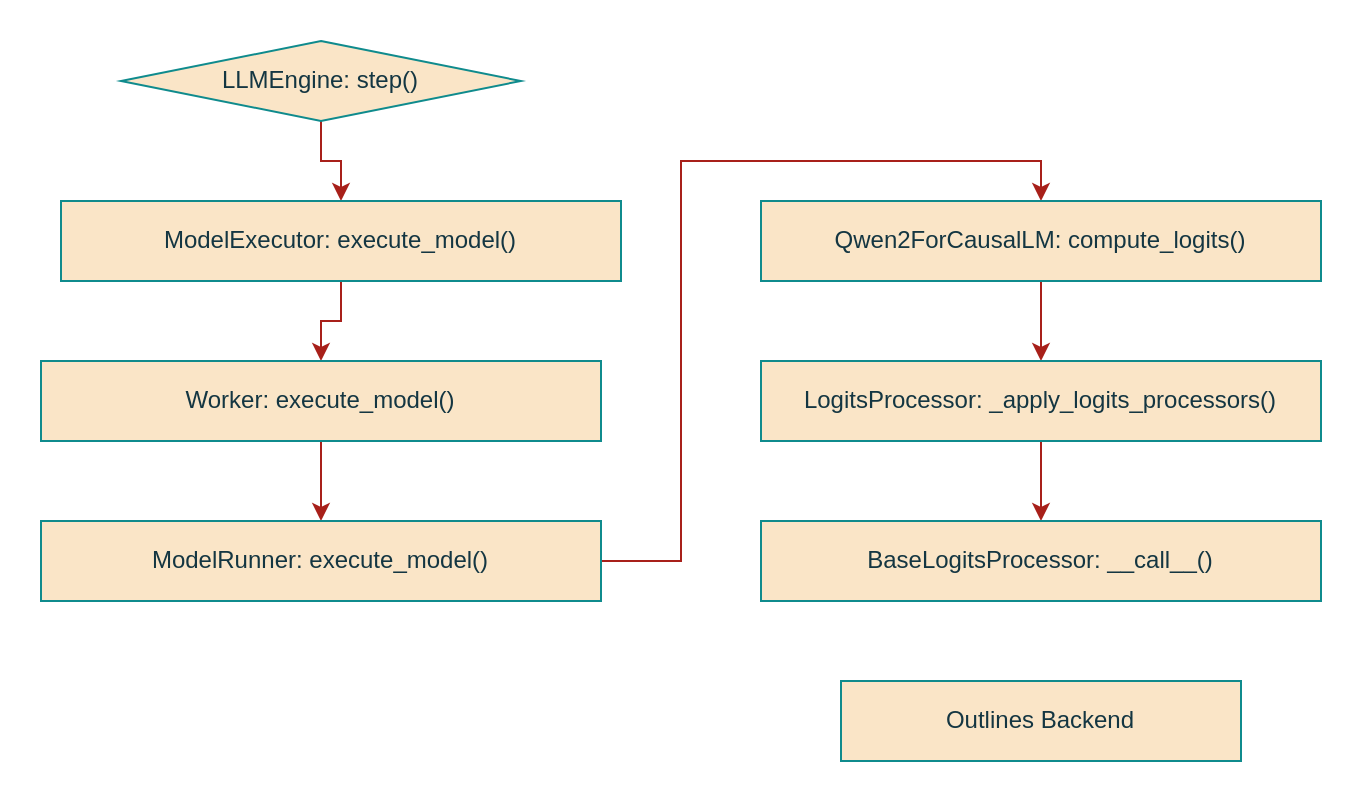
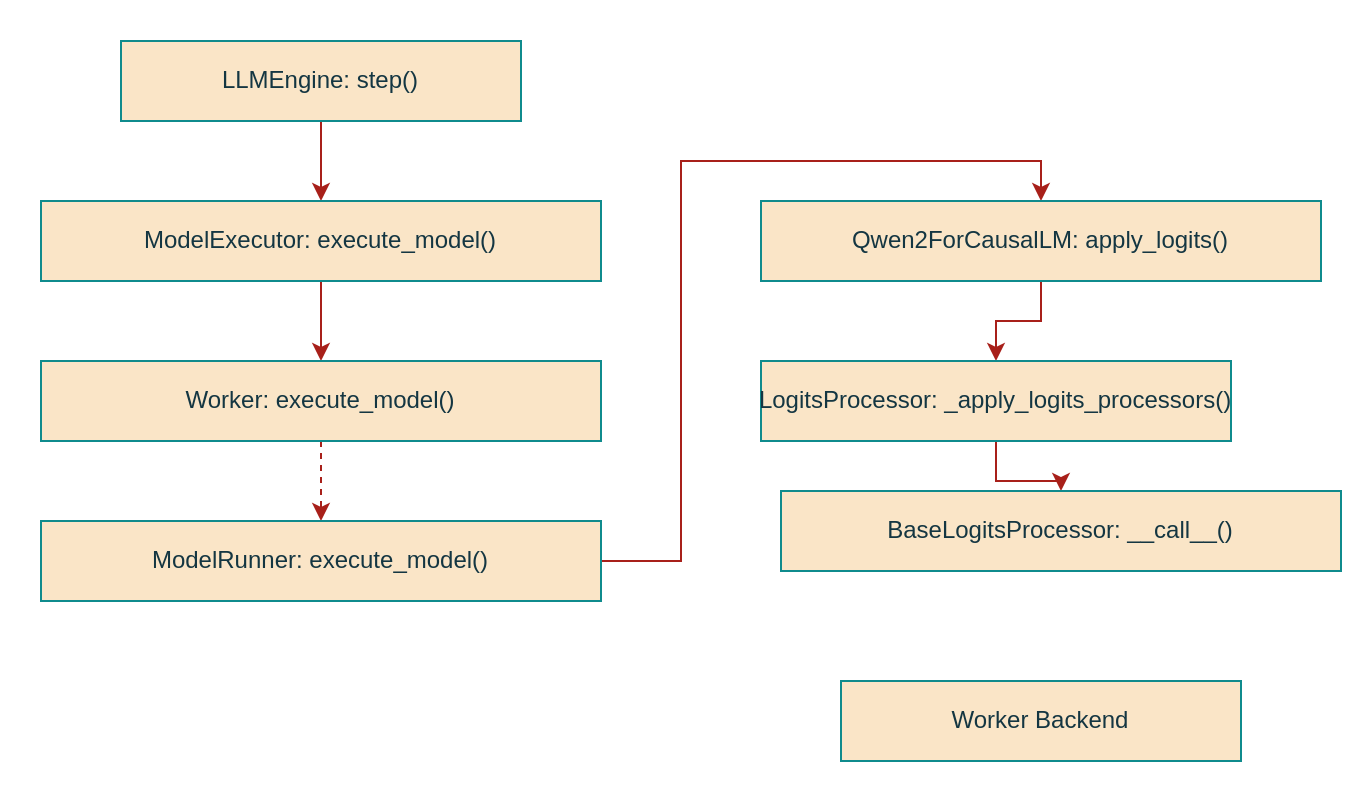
  <mxCell id="0" />
  <mxCell id="1" parent="0" />
  <mxCell id="2" value="" style="edgeStyle=orthogonalEdgeStyle;rounded=0;orthogonalLoop=1;jettySize=auto;html=1;strokeColor=#A8201A;fontColor=#143642;fillColor=#FAE5C7;" edge="1" parent="1" source="3" target="5"><mxGeometry relative="1" as="geometry" /></mxCell>
- <mxCell id="3" value="LLMEngine:&amp;nbsp;&lt;span style=&quot;background-color: transparent; color: light-dark(rgb(20, 54, 66), rgb(173, 202, 213));&quot;&gt;step()&lt;/span&gt;" style="rhombus;whiteSpace=wrap;html=1;labelBackgroundColor=none;fillColor=#FAE5C7;strokeColor=#0F8B8D;fontColor=#143642;" vertex="1" parent="1"><mxGeometry x="60" y="20" width="200" height="40" as="geometry" /></mxCell>
+ <mxCell id="3" value="LLMEngine:&amp;nbsp;&lt;span style=&quot;background-color: transparent; color: light-dark(rgb(20, 54, 66), rgb(173, 202, 213));&quot;&gt;step()&lt;/span&gt;" style="rounded=0;whiteSpace=wrap;html=1;labelBackgroundColor=none;fillColor=#FAE5C7;strokeColor=#0F8B8D;fontColor=#143642;" vertex="1" parent="1"><mxGeometry x="60" y="20" width="200" height="40" as="geometry" /></mxCell>
  <mxCell id="4" value="" style="edgeStyle=orthogonalEdgeStyle;rounded=0;orthogonalLoop=1;jettySize=auto;html=1;strokeColor=#A8201A;fontColor=#143642;fillColor=#FAE5C7;" edge="1" parent="1" source="5" target="7"><mxGeometry relative="1" as="geometry" /></mxCell>
- <mxCell id="5" value="ModelExecutor:&amp;nbsp;execute_model()" style="rounded=0;whiteSpace=wrap;html=1;labelBackgroundColor=none;fillColor=#FAE5C7;strokeColor=#0F8B8D;fontColor=#143642;" vertex="1" parent="1"><mxGeometry x="30" y="100" width="280" height="40" as="geometry" /></mxCell>
- <mxCell id="6" value="" style="edgeStyle=orthogonalEdgeStyle;rounded=0;orthogonalLoop=1;jettySize=auto;html=1;strokeColor=#A8201A;fontColor=#143642;fillColor=#FAE5C7;" edge="1" parent="1" source="7" target="9"><mxGeometry relative="1" as="geometry" /></mxCell>
+ <mxCell id="5" value="ModelExecutor:&amp;nbsp;execute_model()" style="rounded=0;whiteSpace=wrap;html=1;labelBackgroundColor=none;fillColor=#FAE5C7;strokeColor=#0F8B8D;fontColor=#143642;" vertex="1" parent="1"><mxGeometry x="20" y="100" width="280" height="40" as="geometry" /></mxCell>
+ <mxCell id="6" value="" style="edgeStyle=orthogonalEdgeStyle;rounded=0;orthogonalLoop=1;jettySize=auto;html=1;strokeColor=#A8201A;fontColor=#143642;fillColor=#FAE5C7;dashed=1;" edge="1" parent="1" source="7" target="9"><mxGeometry relative="1" as="geometry" /></mxCell>
  <mxCell id="7" value="Worker:&amp;nbsp;execute_model()" style="rounded=0;whiteSpace=wrap;html=1;labelBackgroundColor=none;fillColor=#FAE5C7;strokeColor=#0F8B8D;fontColor=#143642;" vertex="1" parent="1"><mxGeometry x="20" y="180" width="280" height="40" as="geometry" /></mxCell>
  <mxCell id="8" style="edgeStyle=orthogonalEdgeStyle;rounded=0;orthogonalLoop=1;jettySize=auto;html=1;entryX=0.5;entryY=0;entryDx=0;entryDy=0;strokeColor=#A8201A;fontColor=#143642;fillColor=#FAE5C7;" edge="1" parent="1" source="9" target="11"><mxGeometry relative="1" as="geometry" /></mxCell>
  <mxCell id="9" value="ModelRunner: execute_model()" style="rounded=0;whiteSpace=wrap;html=1;labelBackgroundColor=none;fillColor=#FAE5C7;strokeColor=#0F8B8D;fontColor=#143642;" vertex="1" parent="1"><mxGeometry x="20" y="260" width="280" height="40" as="geometry" /></mxCell>
  <mxCell id="10" value="" style="edgeStyle=orthogonalEdgeStyle;rounded=0;orthogonalLoop=1;jettySize=auto;html=1;strokeColor=#A8201A;fontColor=#143642;fillColor=#FAE5C7;" edge="1" parent="1" source="11" target="13"><mxGeometry relative="1" as="geometry" /></mxCell>
- <mxCell id="11" value="Qwen2ForCausalLM:&amp;nbsp;compute_logits()" style="rounded=0;whiteSpace=wrap;html=1;labelBackgroundColor=none;fillColor=#FAE5C7;strokeColor=#0F8B8D;fontColor=#143642;" vertex="1" parent="1"><mxGeometry x="380" y="100" width="280" height="40" as="geometry" /></mxCell>
+ <mxCell id="11" value="Qwen2ForCausalLM:&amp;nbsp;apply_logits()" style="rounded=0;whiteSpace=wrap;html=1;labelBackgroundColor=none;fillColor=#FAE5C7;strokeColor=#0F8B8D;fontColor=#143642;" vertex="1" parent="1"><mxGeometry x="380" y="100" width="280" height="40" as="geometry" /></mxCell>
  <mxCell id="12" value="" style="edgeStyle=orthogonalEdgeStyle;rounded=0;orthogonalLoop=1;jettySize=auto;html=1;strokeColor=#A8201A;fontColor=#143642;fillColor=#FAE5C7;" edge="1" parent="1" source="13" target="14"><mxGeometry relative="1" as="geometry" /></mxCell>
- <mxCell id="13" value="LogitsProcessor:&amp;nbsp;_apply_logits_processors()" style="rounded=0;whiteSpace=wrap;html=1;labelBackgroundColor=none;fillColor=#FAE5C7;strokeColor=#0F8B8D;fontColor=#143642;" vertex="1" parent="1"><mxGeometry x="380" y="180" width="280" height="40" as="geometry" /></mxCell>
- <mxCell id="14" value="BaseLogitsProcessor:&amp;nbsp;__call__()" style="rounded=0;whiteSpace=wrap;html=1;labelBackgroundColor=none;fillColor=#FAE5C7;strokeColor=#0F8B8D;fontColor=#143642;" vertex="1" parent="1"><mxGeometry x="380" y="260" width="280" height="40" as="geometry" /></mxCell>
- <mxCell id="15" value="Outlines Backend" style="rounded=0;whiteSpace=wrap;html=1;labelBackgroundColor=none;fillColor=#FAE5C7;strokeColor=#0F8B8D;fontColor=#143642;" vertex="1" parent="1"><mxGeometry x="420" y="340" width="200" height="40" as="geometry" /></mxCell>
+ <mxCell id="13" value="LogitsProcessor:&amp;nbsp;_apply_logits_processors()" style="rounded=0;whiteSpace=wrap;html=1;labelBackgroundColor=none;fillColor=#FAE5C7;strokeColor=#0F8B8D;fontColor=#143642;" vertex="1" parent="1"><mxGeometry x="380" y="180" width="235" height="40" as="geometry" /></mxCell>
+ <mxCell id="14" value="BaseLogitsProcessor:&amp;nbsp;__call__()" style="rounded=0;whiteSpace=wrap;html=1;labelBackgroundColor=none;fillColor=#FAE5C7;strokeColor=#0F8B8D;fontColor=#143642;" vertex="1" parent="1"><mxGeometry x="390" y="245" width="280" height="40" as="geometry" /></mxCell>
+ <mxCell id="15" value="Worker Backend" style="rounded=0;whiteSpace=wrap;html=1;labelBackgroundColor=none;fillColor=#FAE5C7;strokeColor=#0F8B8D;fontColor=#143642;" vertex="1" parent="1"><mxGeometry x="420" y="340" width="200" height="40" as="geometry" /></mxCell>
